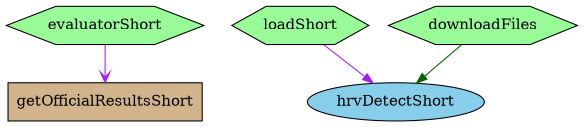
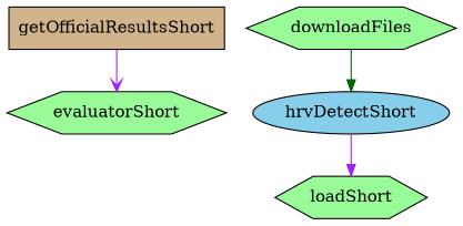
  digraph {
    node [fillcolor=palegreen shape=hexagon style=filled]
    edge [arrowhead=normal color=purple]
    getOfficialResultsShort [fillcolor=tan shape=box]
    evaluatorShort
    hrvDetectShort [fillcolor=skyblue shape=ellipse]
    loadShort
    downloadFiles
-   evaluatorShort -> getOfficialResultsShort [arrowhead=vee]
-   loadShort -> hrvDetectShort
+   getOfficialResultsShort -> evaluatorShort [arrowhead=vee]
+   hrvDetectShort -> loadShort
    downloadFiles -> hrvDetectShort [color=darkgreen]
  }
